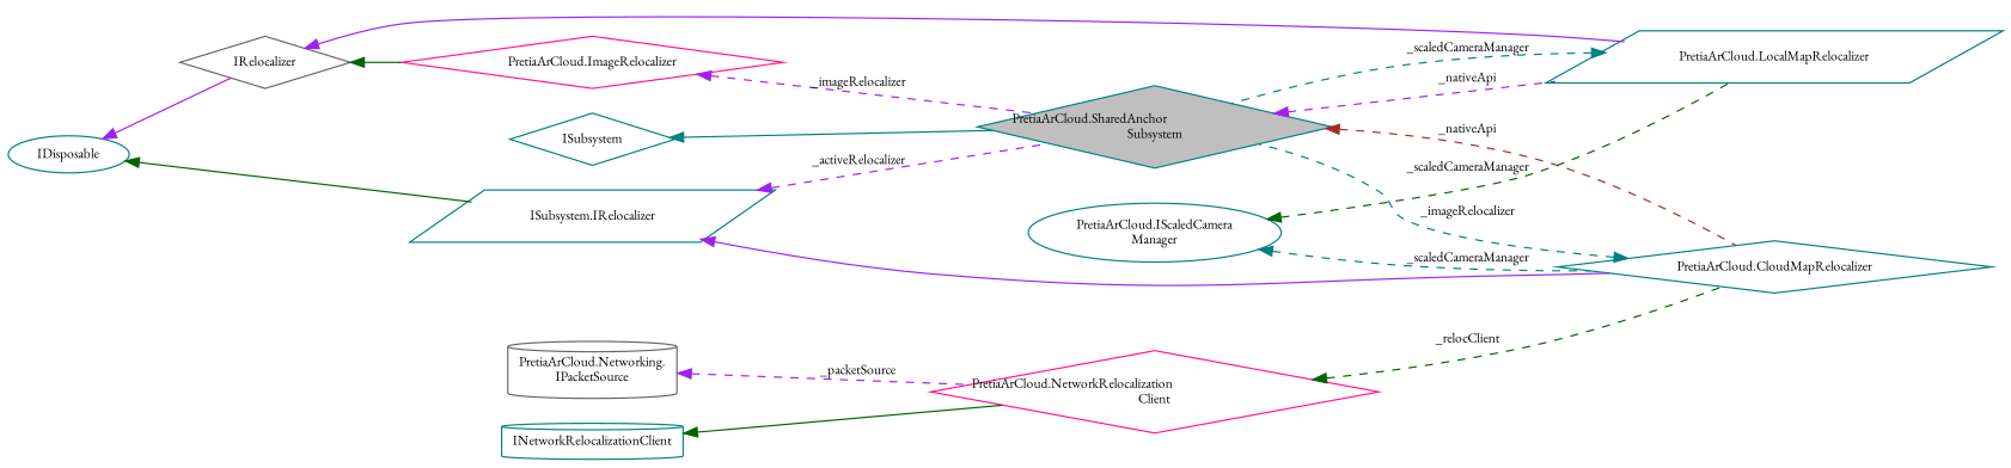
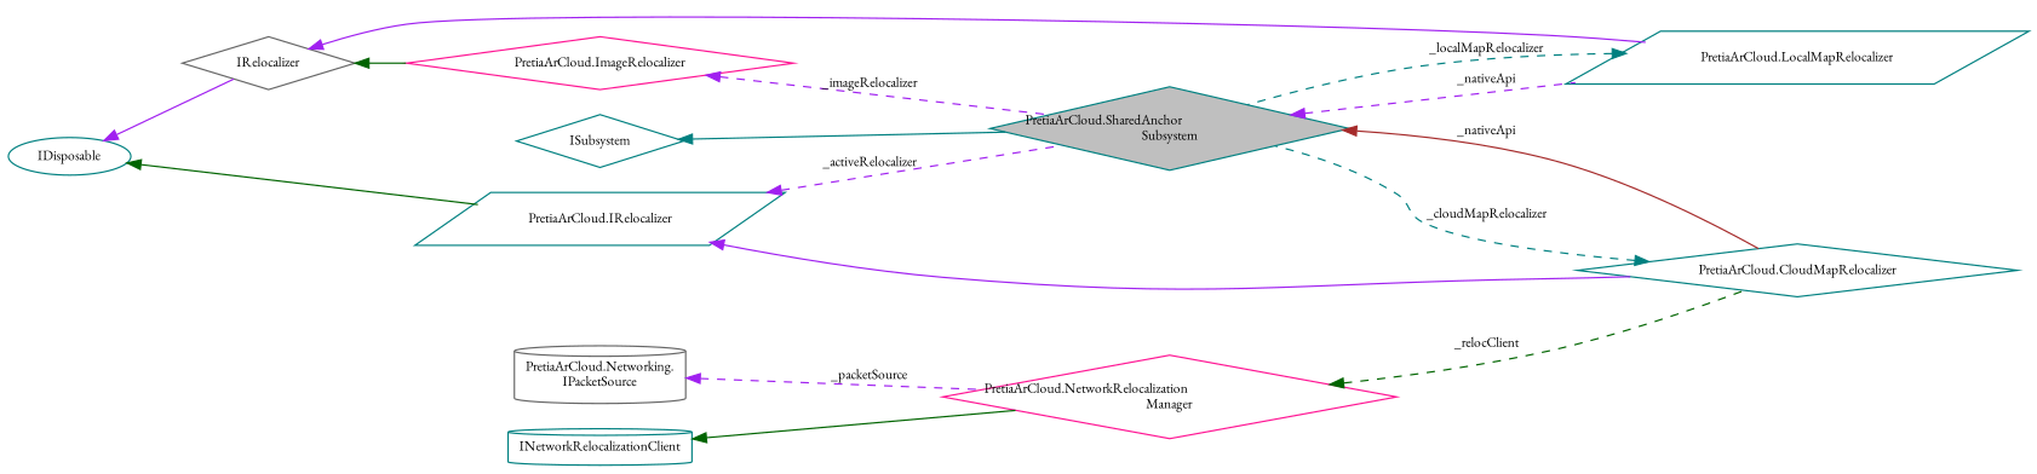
  digraph {
    fontname="EB Garamond"
    rankdir=LR
    node [color=teal fillcolor=white fontname="EB Garamond" fontsize=10 shape=diamond style=filled]
    edge [color=purple dir=back fontname="EB Garamond" fontsize=10 labelfontname=Helvetica labelfontsize=10 style=dashed]
    n1 [fillcolor=grey75 fontcolor=black height=0.2 label="PretiaArCloud.SharedAnchor\lSubsystem" width=0.4]
    n2 [height=0.2 label="PretiaArCloud.LocalMapRelocalizer" shape=parallelogram width=0.4]
    n3 [height=0.2 label="PretiaArCloud.CloudMapRelocalizer" width=0.4]
    n4 [height=0.2 label=ISubsystem width=0.4]
    n5 [color=gray40 height=0.2 label=IRelocalizer width=0.4]
    n6 [color=deeppink height=0.2 label="PretiaArCloud.ImageRelocalizer" width=0.4]
    n7 [height=0.2 label=IDisposable shape=ellipse width=0.4]
-   n8 [height=0.2 label="ISubsystem.IRelocalizer" shape=parallelogram width=0.4]
-   n9 [height=0.2 label="PretiaArCloud.IScaledCamera\lManager" shape=ellipse width=0.4]
-   n10 [color=deeppink height=0.2 label="PretiaArCloud.NetworkRelocalization\lClient" width=0.4]
+   n8 [height=0.2 label="PretiaArCloud.IRelocalizer" shape=parallelogram width=0.4]
+   n10 [color=deeppink height=0.2 label="PretiaArCloud.NetworkRelocalization\lManager" width=0.4]
    n11 [height=0.2 label=INetworkRelocalizationClient shape=cylinder width=0.4]
    n12 [color=gray40 height=0.2 label="PretiaArCloud.Networking.\lIPacketSource" shape=cylinder width=0.4]
    n1 -> n2 [label=" _nativeApi"]
-   n1 -> n3 [color=brown label=" _nativeApi"]
-   n2 -> n1 [color=teal label=" _scaledCameraManager"]
-   n3 -> n1 [color=teal label=" _imageRelocalizer"]
+   n1 -> n3 [color=brown label=" _nativeApi" style=solid]
+   n2 -> n1 [color=teal label=" _localMapRelocalizer"]
+   n3 -> n1 [color=teal label=" _cloudMapRelocalizer"]
    n4 -> n1 [color=teal style=solid]
    n5 -> n2 [style=solid]
    n5 -> n6 [color=darkgreen style=solid]
    n6 -> n1 [label=" _imageRelocalizer"]
    n7 -> n5 [style=solid]
    n7 -> n8 [color=darkgreen style=solid]
    n8 -> n1 [label=" _activeRelocalizer"]
    n8 -> n3 [style=solid]
-   n9 -> n2 [color=darkgreen label=" _scaledCameraManager"]
-   n9 -> n3 [color=teal label=" _scaledCameraManager"]
    n10 -> n3 [color=darkgreen label=" _relocClient"]
    n11 -> n10 [color=darkgreen style=solid]
    n12 -> n10 [label=" _packetSource"]
  }
